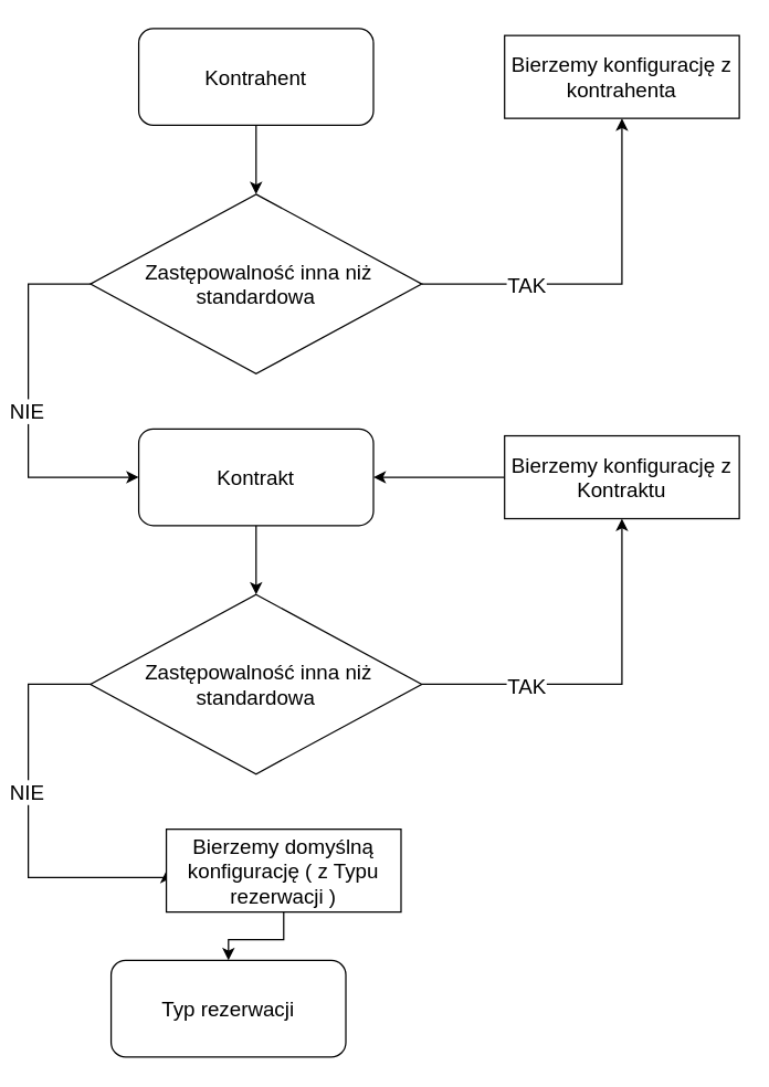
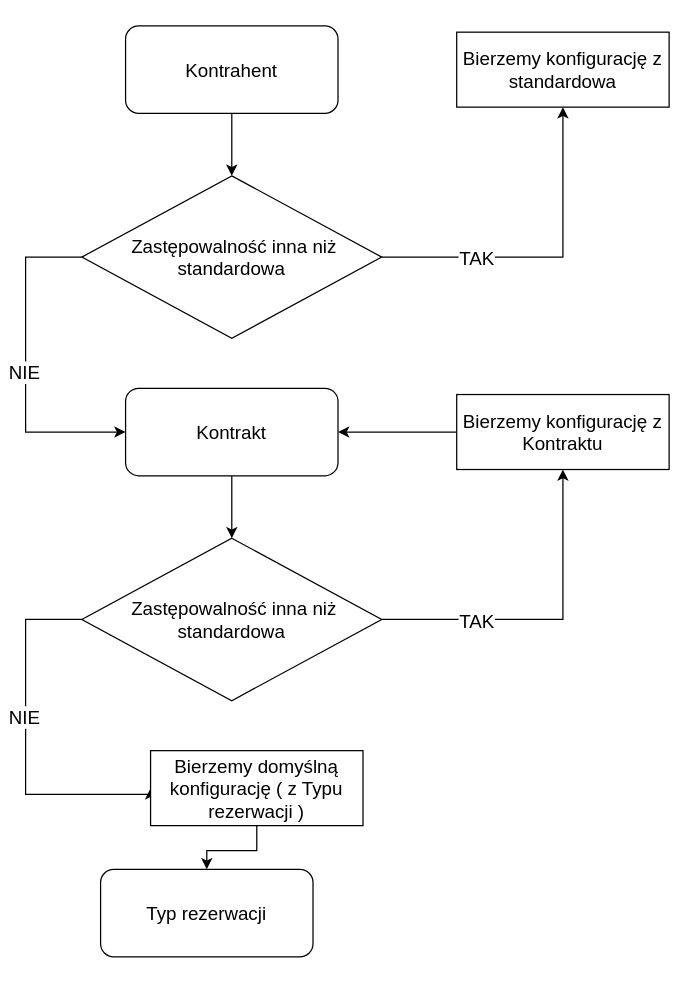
  <mxCell id="0" />
  <mxCell id="1" parent="0" />
  <mxCell id="2" style="edgeStyle=orthogonalEdgeStyle;rounded=0;orthogonalLoop=1;jettySize=auto;html=1;" edge="1" parent="1" source="3" target="8"><mxGeometry relative="1" as="geometry" /></mxCell>
  <mxCell id="3" value="&lt;font style=&quot;font-size: 15px;&quot;&gt;Kontrahent&lt;/font&gt;" style="rounded=1;whiteSpace=wrap;html=1;" vertex="1" parent="1"><mxGeometry x="100" y="20" width="170" height="70" as="geometry" /></mxCell>
  <mxCell id="4" value="" style="edgeStyle=orthogonalEdgeStyle;rounded=0;orthogonalLoop=1;jettySize=auto;html=1;" edge="1" parent="1" source="8" target="9"><mxGeometry relative="1" as="geometry" /></mxCell>
  <mxCell id="5" value="TAK" style="edgeLabel;html=1;align=center;verticalAlign=middle;resizable=0;points=[];fontSize=15;" vertex="1" connectable="0" parent="4"><mxGeometry x="0.067" y="2" relative="1" as="geometry"><mxPoint x="-66" y="2" as="offset" /></mxGeometry></mxCell>
  <mxCell id="6" style="edgeStyle=orthogonalEdgeStyle;rounded=0;orthogonalLoop=1;jettySize=auto;html=1;entryX=0;entryY=0.5;entryDx=0;entryDy=0;" edge="1" parent="1" source="8" target="11"><mxGeometry relative="1" as="geometry"><Array as="points"><mxPoint x="20" y="205" /><mxPoint x="20" y="345" /></Array></mxGeometry></mxCell>
  <mxCell id="7" value="NIE" style="edgeLabel;html=1;align=center;verticalAlign=middle;resizable=0;points=[];fontSize=15;" vertex="1" connectable="0" parent="6"><mxGeometry x="0.029" y="-2" relative="1" as="geometry"><mxPoint as="offset" /></mxGeometry></mxCell>
  <mxCell id="8" value="&lt;font style=&quot;font-size: 15px;&quot;&gt;&amp;nbsp;Zastępowalność inna niż standardowa&lt;/font&gt;" style="rhombus;whiteSpace=wrap;html=1;" vertex="1" parent="1"><mxGeometry x="65" y="140" width="240" height="130" as="geometry" /></mxCell>
- <mxCell id="9" value="&lt;font style=&quot;font-size: 15px;&quot;&gt;Bierzemy konfigurację z kontrahenta&lt;/font&gt;" style="whiteSpace=wrap;html=1;" vertex="1" parent="1"><mxGeometry x="365" y="25" width="170" height="60" as="geometry" /></mxCell>
+ <mxCell id="9" value="&lt;font style=&quot;font-size: 15px;&quot;&gt;Bierzemy konfigurację z standardowa&lt;/font&gt;" style="whiteSpace=wrap;html=1;" vertex="1" parent="1"><mxGeometry x="365" y="25" width="170" height="60" as="geometry" /></mxCell>
  <mxCell id="10" style="edgeStyle=orthogonalEdgeStyle;rounded=0;orthogonalLoop=1;jettySize=auto;html=1;" edge="1" parent="1" source="11" target="16"><mxGeometry relative="1" as="geometry" /></mxCell>
  <mxCell id="11" value="&lt;font style=&quot;font-size: 15px;&quot;&gt;Kontrakt&lt;/font&gt;" style="rounded=1;whiteSpace=wrap;html=1;" vertex="1" parent="1"><mxGeometry x="100" y="310" width="170" height="70" as="geometry" /></mxCell>
  <mxCell id="12" value="" style="edgeStyle=orthogonalEdgeStyle;rounded=0;orthogonalLoop=1;jettySize=auto;html=1;" edge="1" parent="1" source="16" target="18"><mxGeometry relative="1" as="geometry" /></mxCell>
  <mxCell id="13" value="TAK" style="edgeLabel;html=1;align=center;verticalAlign=middle;resizable=0;points=[];fontSize=15;" vertex="1" connectable="0" parent="12"><mxGeometry x="0.067" y="2" relative="1" as="geometry"><mxPoint x="-66" y="2" as="offset" /></mxGeometry></mxCell>
  <mxCell id="14" style="edgeStyle=orthogonalEdgeStyle;rounded=0;orthogonalLoop=1;jettySize=auto;html=1;entryX=0;entryY=0.5;entryDx=0;entryDy=0;" edge="1" parent="1" source="16" target="21"><mxGeometry relative="1" as="geometry"><Array as="points"><mxPoint x="20" y="495" /><mxPoint x="20" y="635" /></Array></mxGeometry></mxCell>
  <mxCell id="15" value="NIE" style="edgeLabel;html=1;align=center;verticalAlign=middle;resizable=0;points=[];fontSize=15;" vertex="1" connectable="0" parent="14"><mxGeometry x="-0.16" y="-2" relative="1" as="geometry"><mxPoint as="offset" /></mxGeometry></mxCell>
  <mxCell id="16" value="&lt;font style=&quot;font-size: 15px;&quot;&gt;&amp;nbsp;Zastępowalność inna niż standardowa&lt;/font&gt;" style="rhombus;whiteSpace=wrap;html=1;" vertex="1" parent="1"><mxGeometry x="65" y="430" width="240" height="130" as="geometry" /></mxCell>
  <mxCell id="17" style="edgeStyle=orthogonalEdgeStyle;rounded=0;orthogonalLoop=1;jettySize=auto;html=1;" edge="1" parent="1" source="18" target="11"><mxGeometry relative="1" as="geometry" /></mxCell>
  <mxCell id="18" value="&lt;font style=&quot;font-size: 15px;&quot;&gt;Bierzemy konfigurację z Kontraktu&lt;/font&gt;" style="whiteSpace=wrap;html=1;" vertex="1" parent="1"><mxGeometry x="365" y="315" width="170" height="60" as="geometry" /></mxCell>
  <mxCell id="19" value="&lt;font style=&quot;font-size: 15px;&quot;&gt;Typ rezerwacji&lt;/font&gt;" style="rounded=1;whiteSpace=wrap;html=1;" vertex="1" parent="1"><mxGeometry x="80" y="695" width="170" height="70" as="geometry" /></mxCell>
  <mxCell id="20" style="edgeStyle=orthogonalEdgeStyle;rounded=0;orthogonalLoop=1;jettySize=auto;html=1;" edge="1" parent="1" source="21" target="19"><mxGeometry relative="1" as="geometry" /></mxCell>
  <mxCell id="21" value="&lt;font style=&quot;font-size: 15px;&quot;&gt;Bierzemy domyślną konfigurację ( z Typu rezerwacji )&lt;/font&gt;" style="whiteSpace=wrap;html=1;" vertex="1" parent="1"><mxGeometry x="120" y="600" width="170" height="60" as="geometry" /></mxCell>
